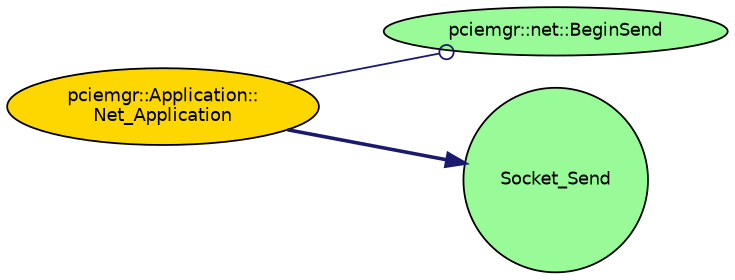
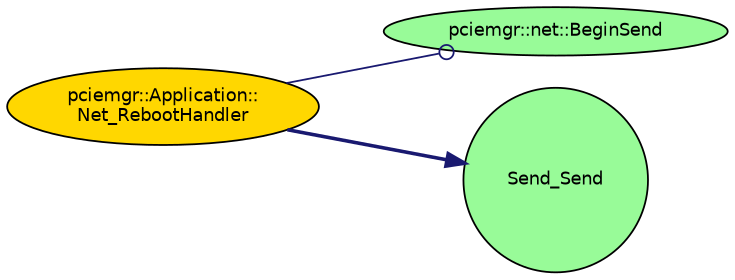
  digraph {
    rankdir=LR
    node [color=black fillcolor=palegreen fontname=Helvetica fontsize=10 shape=ellipse style=filled]
    edge [color=midnightblue fontname=Helvetica fontsize=10 labelfontname=Helvetica labelfontsize=10]
-   n1 [fillcolor=gold fontcolor=black height=0.2 label="pciemgr::Application::\lNet_Application" width=0.4]
+   n1 [fillcolor=gold fontcolor=black height=0.2 label="pciemgr::Application::\lNet_RebootHandler" width=0.4]
    n2 [height=0.2 label="pciemgr::net::BeginSend" width=0.4]
-   n3 [height=0.2 label=Socket_Send shape=circle width=0.4]
+   n3 [height=0.2 label=Send_Send shape=circle width=0.4]
    n1 -> n2 [arrowhead=odot style=solid]
    n1 -> n3 [arrowhead=normal style=bold]
  }
